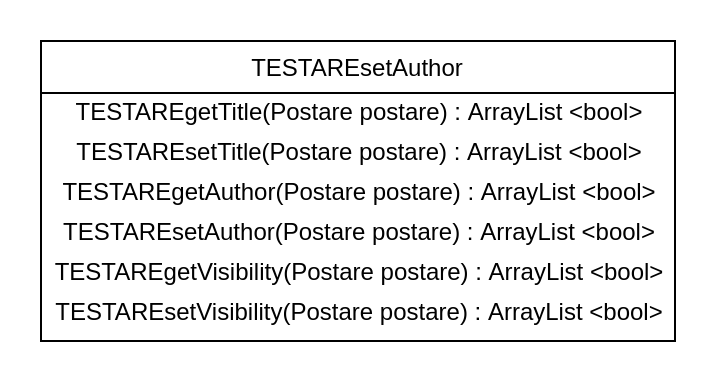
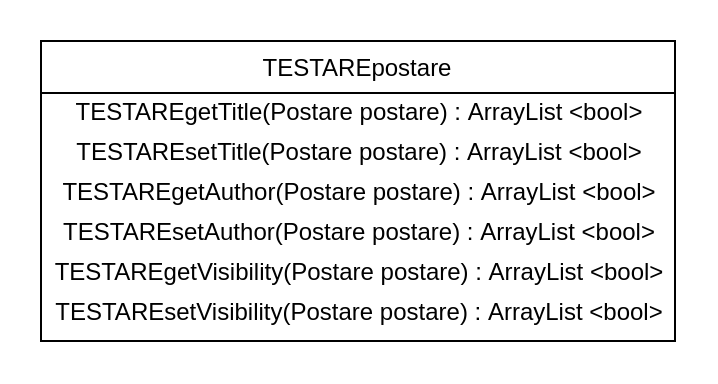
  <mxCell id="0" />
  <mxCell id="1" parent="0" />
- <mxCell id="2" value="TESTAREsetAuthor" style="swimlane;fontStyle=0;align=center;verticalAlign=top;childLayout=stackLayout;horizontal=1;startSize=26;horizontalStack=0;resizeParent=1;resizeLast=0;collapsible=1;marginBottom=0;rounded=0;shadow=0;strokeWidth=1;" parent="1" vertex="1"><mxGeometry x="20" y="20" width="317" height="150" as="geometry"><mxRectangle x="550" y="140" width="160" height="26" as="alternateBounds" /></mxGeometry></mxCell>
+ <mxCell id="2" value="TESTAREpostare" style="swimlane;fontStyle=0;align=center;verticalAlign=top;childLayout=stackLayout;horizontal=1;startSize=26;horizontalStack=0;resizeParent=1;resizeLast=0;collapsible=1;marginBottom=0;rounded=0;shadow=0;strokeWidth=1;" parent="1" vertex="1"><mxGeometry x="20" y="20" width="317" height="150" as="geometry"><mxRectangle x="550" y="140" width="160" height="26" as="alternateBounds" /></mxGeometry></mxCell>
  <mxCell id="3" value="TESTAREgetTitle(Postare postare) :&amp;nbsp;&lt;span style=&quot;text-align: left&quot;&gt;ArrayList &amp;lt;bool&amp;gt;&lt;/span&gt;" style="text;html=1;align=center;verticalAlign=middle;resizable=0;points=[];autosize=1;" vertex="1" parent="2"><mxGeometry y="26" width="317" height="20" as="geometry" /></mxCell>
  <mxCell id="4" value="TESTAREsetTitle(Postare postare) :&amp;nbsp;&lt;span style=&quot;text-align: left&quot;&gt;ArrayList &amp;lt;bool&amp;gt;&lt;/span&gt;" style="text;html=1;align=center;verticalAlign=middle;resizable=0;points=[];autosize=1;" vertex="1" parent="2"><mxGeometry y="46" width="317" height="20" as="geometry" /></mxCell>
  <mxCell id="5" value="TESTAREgetAuthor(Postare postare) :&amp;nbsp;&lt;span style=&quot;text-align: left&quot;&gt;ArrayList &amp;lt;bool&amp;gt;&lt;/span&gt;" style="text;html=1;align=center;verticalAlign=middle;resizable=0;points=[];autosize=1;" vertex="1" parent="2"><mxGeometry y="66" width="317" height="20" as="geometry" /></mxCell>
  <mxCell id="6" value="TESTAREsetAuthor(Postare postare) :&amp;nbsp;&lt;span style=&quot;text-align: left&quot;&gt;ArrayList &amp;lt;bool&amp;gt;&lt;/span&gt;" style="text;html=1;align=center;verticalAlign=middle;resizable=0;points=[];autosize=1;" vertex="1" parent="2"><mxGeometry y="86" width="317" height="20" as="geometry" /></mxCell>
  <mxCell id="7" value="TESTAREgetVisibility(Postare postare) :&amp;nbsp;&lt;span style=&quot;text-align: left&quot;&gt;ArrayList &amp;lt;bool&amp;gt;&lt;/span&gt;" style="text;html=1;align=center;verticalAlign=middle;resizable=0;points=[];autosize=1;" vertex="1" parent="2"><mxGeometry y="106" width="317" height="20" as="geometry" /></mxCell>
  <mxCell id="8" value="TESTAREsetVisibility(Postare postare) :&amp;nbsp;&lt;span style=&quot;text-align: left&quot;&gt;ArrayList &amp;lt;bool&amp;gt;&lt;/span&gt;" style="text;html=1;align=center;verticalAlign=middle;resizable=0;points=[];autosize=1;" vertex="1" parent="2"><mxGeometry y="126" width="317" height="20" as="geometry" /></mxCell>
